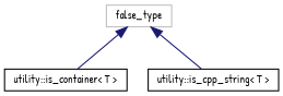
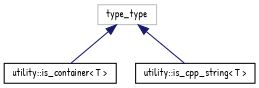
  digraph {
    fontname="Patrick Hand"
    rankdir=TB
    node [color=black fillcolor=white fontname="Patrick Hand" fontsize=10 shape=record style=filled]
    edge [color=midnightblue dir=back fontname="Patrick Hand" fontsize=10 labelfontname=Helvetica labelfontsize=10 style=solid]
-   n1 [color=grey75 height=0.2 label=false_type width=0.4]
+   n1 [color=grey75 height=0.2 label=type_type width=0.4]
    n2 [height=0.2 label="utility::is_container\< T \>" width=0.4]
    n3 [height=0.2 label="utility::is_cpp_string\< T \>" width=0.4]
    n1 -> n2
    n1 -> n3
  }
